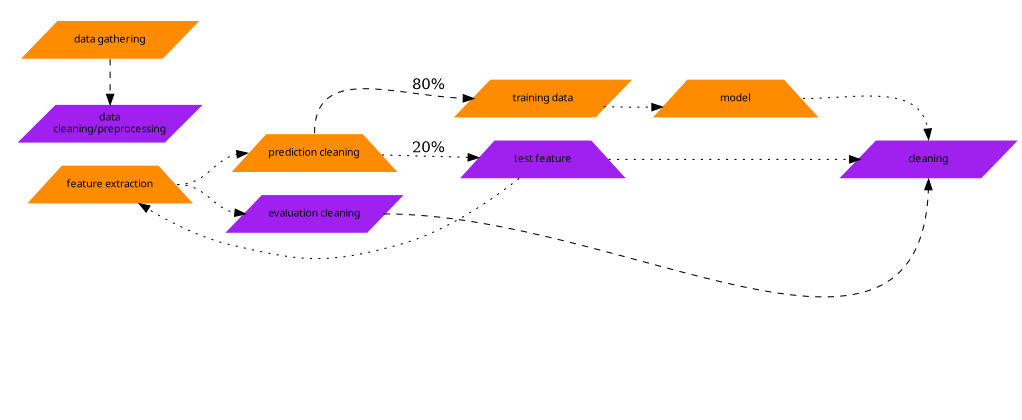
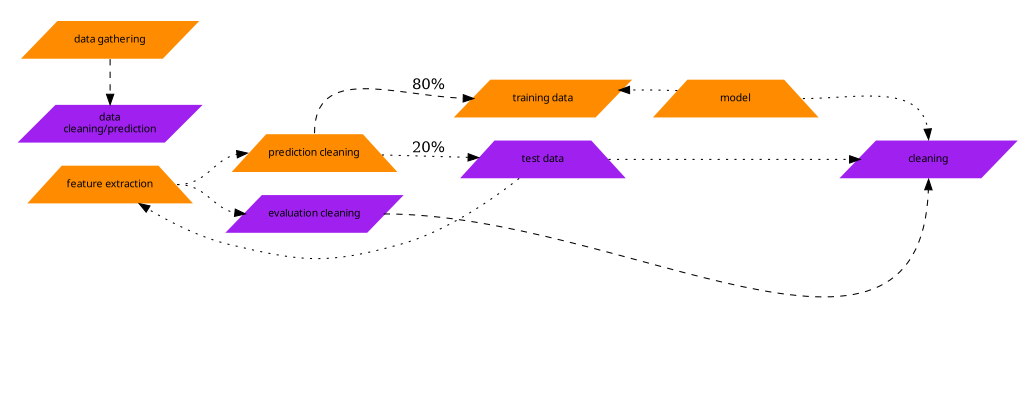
  digraph {
    fontname=Verdana
    fontsize=10
    nodesep=0.3
    peripheries=0
    rankdir=LR
    ranksep=0.3
    node [color=darkorange fixedsize=True fontname=Verdana fontsize=10 penwidth=0 shape=parallelogram style=filled]
    edge [style=dotted]
    n1 [label="data gathering" width=2.2]
-   n2 [color=purple label="data\ncleaning/preprocessing" width=2.2]
+   n2 [color=purple label="data\ncleaning/prediction" width=2.2]
    n3 [label="feature extraction" shape=trapezium width=2.2]
    n4 [label="prediction cleaning" shape=trapezium width=2.2]
    n5 [color=purple label="evaluation cleaning" width=2.2]
    n6 [label="training data" width=2.2]
-   n7 [color=purple label="test feature" shape=trapezium width=2.2]
+   n7 [color=purple label="test data" shape=trapezium width=2.2]
    n8 [color=purple label=cleaning width=2.2]
    n9 [label=model shape=trapezium width=2.2]
    subgraph cluster_1 {
      n1
      n2
      n3
    }
    n1 -> n2 [constraint=false style=dashed]
    n3 -> n4 [headport=w tailport=e]
    n3 -> n5 [headport=w tailport=e]
    n4 -> n6 [headport=w label="80\%" style=dashed tailport=n]
    n4 -> n7 [label="20\%"]
    n5 -> n8 [headport=s style=dashed tailport=e]
-   n6 -> n9
+   n9 -> n6
    n7 -> n3 [constraint=false]
    n7 -> n8
    n9 -> n8 [headport=n tailport=e]
  }
